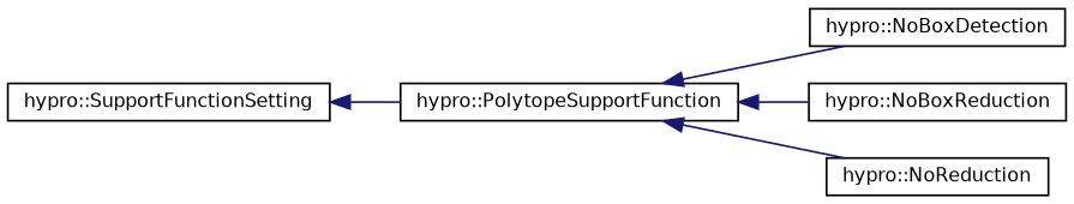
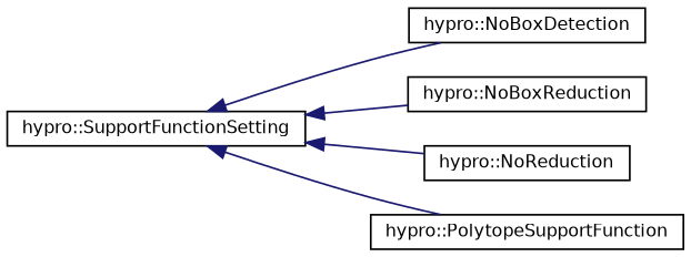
  digraph {
    rankdir=LR
    node [color=black fillcolor=white fontname=Helvetica fontsize=10 shape=record style=filled]
    edge [color=midnightblue dir=back fontname=Helvetica fontsize=10 labelfontname=Helvetica labelfontsize=10 style=solid]
    n1 [height=0.2 label="hypro::SupportFunctionSetting" width=0.4]
    n2 [height=0.2 label="hypro::NoBoxDetection" width=0.4]
    n3 [height=0.2 label="hypro::NoBoxReduction" width=0.4]
    n4 [height=0.2 label="hypro::NoReduction" width=0.4]
    n5 [height=0.2 label="hypro::PolytopeSupportFunction" width=0.4]
-   n5 -> n2
-   n5 -> n3
-   n5 -> n4
+   n1 -> n2
+   n1 -> n3
+   n1 -> n4
    n1 -> n5
  }
